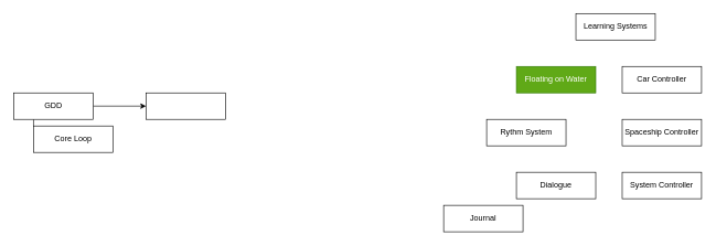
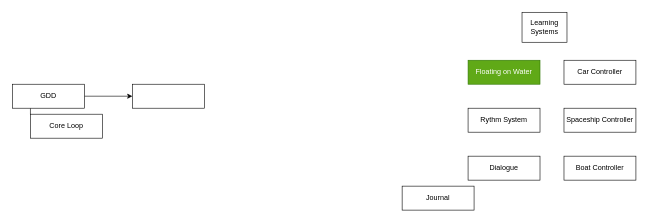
  <mxCell id="0" />
  <mxCell id="1" parent="0" />
  <mxCell id="2" style="edgeStyle=orthogonalEdgeStyle;rounded=0;orthogonalLoop=1;jettySize=auto;html=1;exitX=0.25;exitY=1;exitDx=0;exitDy=0;entryX=0;entryY=0;entryDx=0;entryDy=0;endArrow=none;endFill=0;" edge="1" parent="1" source="4" target="6"><mxGeometry relative="1" as="geometry" /></mxCell>
  <mxCell id="3" value="" style="edgeStyle=orthogonalEdgeStyle;rounded=0;orthogonalLoop=1;jettySize=auto;html=1;endArrow=classic;endFill=1;" edge="1" parent="1" source="4" target="5"><mxGeometry relative="1" as="geometry" /></mxCell>
  <mxCell id="4" value="GDD" style="rounded=0;whiteSpace=wrap;html=1;" vertex="1" parent="1"><mxGeometry x="20" y="140" width="120" height="40" as="geometry" /></mxCell>
  <mxCell id="5" value="" style="rounded=0;whiteSpace=wrap;html=1;" vertex="1" parent="1"><mxGeometry x="220" y="140" width="120" height="40" as="geometry" /></mxCell>
  <mxCell id="6" value="Core Loop" style="rounded=0;whiteSpace=wrap;html=1;" vertex="1" parent="1"><mxGeometry x="50" y="190" width="120" height="40" as="geometry" /></mxCell>
- <mxCell id="7" value="Learning Systems" style="rounded=0;whiteSpace=wrap;html=1;" vertex="1" parent="1"><mxGeometry x="870" y="20" width="120" height="40" as="geometry" /></mxCell>
+ <mxCell id="7" value="Learning Systems" style="rounded=0;whiteSpace=wrap;html=1;" vertex="1" parent="1"><mxGeometry x="870" y="20" width="75" height="50" as="geometry" /></mxCell>
  <mxCell id="8" value="Floating on Water" style="rounded=0;whiteSpace=wrap;html=1;fillColor=#60a917;strokeColor=#2D7600;fontColor=#ffffff;" vertex="1" parent="1"><mxGeometry x="780" y="100" width="120" height="40" as="geometry" /></mxCell>
  <mxCell id="9" value="Car Controller" style="rounded=0;whiteSpace=wrap;html=1;" vertex="1" parent="1"><mxGeometry x="940" y="100" width="120" height="40" as="geometry" /></mxCell>
  <mxCell id="10" value="Spaceship Controller" style="rounded=0;whiteSpace=wrap;html=1;" vertex="1" parent="1"><mxGeometry x="940" y="180" width="120" height="40" as="geometry" /></mxCell>
- <mxCell id="11" value="System Controller" style="rounded=0;whiteSpace=wrap;html=1;" vertex="1" parent="1"><mxGeometry x="940" y="260" width="120" height="40" as="geometry" /></mxCell>
- <mxCell id="12" value="Rythm System" style="rounded=0;whiteSpace=wrap;html=1;" vertex="1" parent="1"><mxGeometry x="735" y="180" width="120" height="40" as="geometry" /></mxCell>
+ <mxCell id="11" value="Boat Controller" style="rounded=0;whiteSpace=wrap;html=1;" vertex="1" parent="1"><mxGeometry x="940" y="260" width="120" height="40" as="geometry" /></mxCell>
+ <mxCell id="12" value="Rythm System" style="rounded=0;whiteSpace=wrap;html=1;" vertex="1" parent="1"><mxGeometry x="780" y="180" width="120" height="40" as="geometry" /></mxCell>
  <mxCell id="13" value="Dialogue" style="rounded=0;whiteSpace=wrap;html=1;" vertex="1" parent="1"><mxGeometry x="780" y="260" width="120" height="40" as="geometry" /></mxCell>
  <mxCell id="14" value="Journal" style="rounded=0;whiteSpace=wrap;html=1;" vertex="1" parent="1"><mxGeometry x="670" y="310" width="120" height="40" as="geometry" /></mxCell>
